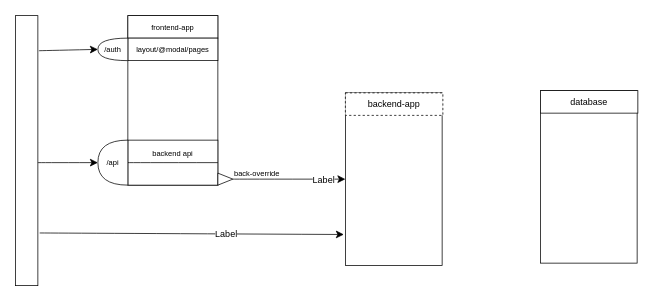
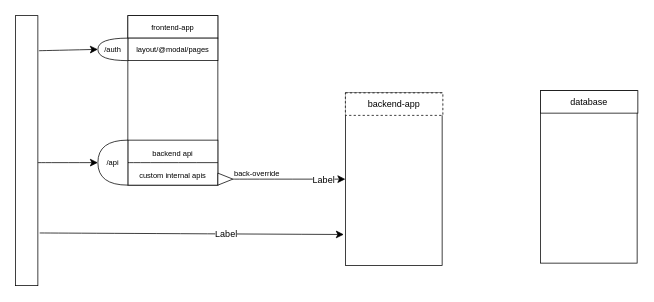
  <mxCell id="0" />
  <mxCell id="1" parent="0" />
  <mxCell id="2" value="" style="group" vertex="1" connectable="0" parent="1"><mxGeometry x="460" y="123" width="130" height="230" as="geometry" /></mxCell>
  <mxCell id="3" value="" style="rounded=0;whiteSpace=wrap;html=1;" vertex="1" parent="2"><mxGeometry width="129" height="230" as="geometry" /></mxCell>
  <mxCell id="4" value="backend-app" style="rounded=0;whiteSpace=wrap;html=1;dashed=1;" vertex="1" parent="2"><mxGeometry width="130" height="30" as="geometry" /></mxCell>
  <mxCell id="5" value="" style="endArrow=classic;html=1;rounded=0;fontSize=12;startSize=8;endSize=8;curved=1;exitX=1;exitY=0.5;exitDx=0;exitDy=0;entryX=0;entryY=0.5;entryDx=0;entryDy=0;" edge="1" parent="1" source="25" target="3"><mxGeometry relative="1" as="geometry"><mxPoint x="310" y="230.88" as="sourcePoint" /><mxPoint x="480" y="238" as="targetPoint" /></mxGeometry></mxCell>
  <mxCell id="6" value="Label" style="edgeLabel;resizable=0;html=1;fontSize=12;;align=center;verticalAlign=middle;" connectable="0" vertex="1" parent="5"><mxGeometry relative="1" as="geometry"><mxPoint x="45" as="offset" /></mxGeometry></mxCell>
  <mxCell id="7" value="&lt;font style=&quot;font-size: 10px;&quot;&gt;back-override&lt;/font&gt;" style="edgeLabel;resizable=0;html=1;fontSize=12;;align=left;verticalAlign=bottom;" connectable="0" vertex="1" parent="5"><mxGeometry x="-1" relative="1" as="geometry" /></mxCell>
  <mxCell id="8" value="" style="endArrow=classic;html=1;rounded=0;fontSize=12;startSize=8;endSize=8;curved=1;entryX=-0.016;entryY=0.821;entryDx=0;entryDy=0;entryPerimeter=0;exitX=1.081;exitY=0.805;exitDx=0;exitDy=0;exitPerimeter=0;" edge="1" parent="1" source="10" target="3"><mxGeometry relative="1" as="geometry"><mxPoint x="60" y="310" as="sourcePoint" /><mxPoint x="440" y="310" as="targetPoint" /></mxGeometry></mxCell>
  <mxCell id="9" value="Label" style="edgeLabel;resizable=0;html=1;fontSize=12;;align=center;verticalAlign=middle;" connectable="0" vertex="1" parent="8"><mxGeometry relative="1" as="geometry"><mxPoint x="45" as="offset" /></mxGeometry></mxCell>
  <mxCell id="10" value="" style="rounded=0;whiteSpace=wrap;html=1;" vertex="1" parent="1"><mxGeometry x="20" y="20" width="30" height="360" as="geometry" /></mxCell>
  <mxCell id="11" value="" style="endArrow=classic;html=1;rounded=0;fontSize=12;startSize=8;endSize=8;curved=1;entryX=1;entryY=0.5;entryDx=0;entryDy=0;entryPerimeter=0;exitX=1.044;exitY=0.13;exitDx=0;exitDy=0;exitPerimeter=0;" edge="1" parent="1" source="10" target="24"><mxGeometry width="50" height="50" relative="1" as="geometry"><mxPoint x="370" y="150" as="sourcePoint" /><mxPoint x="420" y="100" as="targetPoint" /></mxGeometry></mxCell>
  <mxCell id="12" value="" style="group" vertex="1" connectable="0" parent="1"><mxGeometry x="50" y="20" width="310" height="226" as="geometry" /></mxCell>
  <mxCell id="13" value="" style="group;fontSize=10;" vertex="1" connectable="0" parent="12"><mxGeometry width="310" height="226" as="geometry" /></mxCell>
  <mxCell id="14" value="" style="group;fontSize=10;" vertex="1" connectable="0" parent="13"><mxGeometry x="120" width="190" height="226" as="geometry" /></mxCell>
  <mxCell id="15" value="" style="rounded=0;whiteSpace=wrap;html=1;fontSize=10;" vertex="1" parent="14"><mxGeometry width="120" height="226" as="geometry" /></mxCell>
  <mxCell id="16" value="frontend-app" style="rounded=0;whiteSpace=wrap;html=1;fontSize=10;" vertex="1" parent="14"><mxGeometry width="120" height="30" as="geometry" /></mxCell>
  <mxCell id="17" value="" style="rounded=0;whiteSpace=wrap;html=1;fontSize=10;" vertex="1" parent="14"><mxGeometry y="166" width="120" height="60" as="geometry" /></mxCell>
  <mxCell id="18" value="" style="endArrow=none;html=1;rounded=0;fontSize=10;startSize=8;endSize=8;curved=1;exitX=0;exitY=0.5;exitDx=0;exitDy=0;entryX=1;entryY=0.5;entryDx=0;entryDy=0;" edge="1" parent="14" source="17" target="17"><mxGeometry width="50" height="50" relative="1" as="geometry"><mxPoint x="19" y="168" as="sourcePoint" /><mxPoint x="69" y="118" as="targetPoint" /></mxGeometry></mxCell>
  <mxCell id="19" value="&lt;font style=&quot;font-size: 10px;&quot;&gt;layout/@modal/pages&lt;/font&gt;" style="rounded=0;whiteSpace=wrap;html=1;fontSize=10;" vertex="1" parent="14"><mxGeometry y="30" width="120" height="30" as="geometry" /></mxCell>
+ <mxCell id="20" value="&lt;font style=&quot;font-size: 10px;&quot;&gt;custom internal apis&lt;/font&gt;" style="text;html=1;align=center;verticalAlign=middle;whiteSpace=wrap;rounded=0;fontSize=16;" vertex="1" parent="14"><mxGeometry y="196" width="120" height="30" as="geometry" /></mxCell>
  <mxCell id="21" value="&lt;span style=&quot;font-size: 10px;&quot;&gt;backend api&lt;/span&gt;" style="text;html=1;align=center;verticalAlign=middle;whiteSpace=wrap;rounded=0;fontSize=16;" vertex="1" parent="14"><mxGeometry y="166" width="120" height="30" as="geometry" /></mxCell>
  <mxCell id="22" value="/api" style="shape=or;whiteSpace=wrap;html=1;direction=west;fontSize=10;" vertex="1" parent="13"><mxGeometry x="80" y="166" width="40" height="60" as="geometry" /></mxCell>
  <mxCell id="23" value="" style="endArrow=classic;html=1;rounded=0;fontSize=10;startSize=8;endSize=8;curved=1;entryX=1;entryY=0.5;entryDx=0;entryDy=0;entryPerimeter=0;" edge="1" parent="13" target="22"><mxGeometry width="50" height="50" relative="1" as="geometry"><mxPoint y="196" as="sourcePoint" /><mxPoint x="41" y="116" as="targetPoint" /></mxGeometry></mxCell>
  <mxCell id="24" value="&lt;font style=&quot;font-size: 10px;&quot;&gt;/auth&lt;/font&gt;" style="shape=or;whiteSpace=wrap;html=1;direction=west;fontSize=10;" vertex="1" parent="13"><mxGeometry x="80" y="30" width="40" height="30" as="geometry" /></mxCell>
  <mxCell id="25" value="" style="triangle;whiteSpace=wrap;html=1;" vertex="1" parent="12"><mxGeometry x="240" y="210" width="20" height="16" as="geometry" /></mxCell>
  <mxCell id="26" value="" style="group" vertex="1" connectable="0" parent="1"><mxGeometry x="720" width="130" height="230" as="geometry" y="120" /></mxCell>
  <mxCell id="27" value="" style="rounded=0;whiteSpace=wrap;html=1;" vertex="1" parent="26"><mxGeometry width="129" height="230" as="geometry" /></mxCell>
  <mxCell id="28" value="database" style="rounded=0;whiteSpace=wrap;html=1;" vertex="1" parent="26"><mxGeometry width="130" height="30" as="geometry" /></mxCell>
